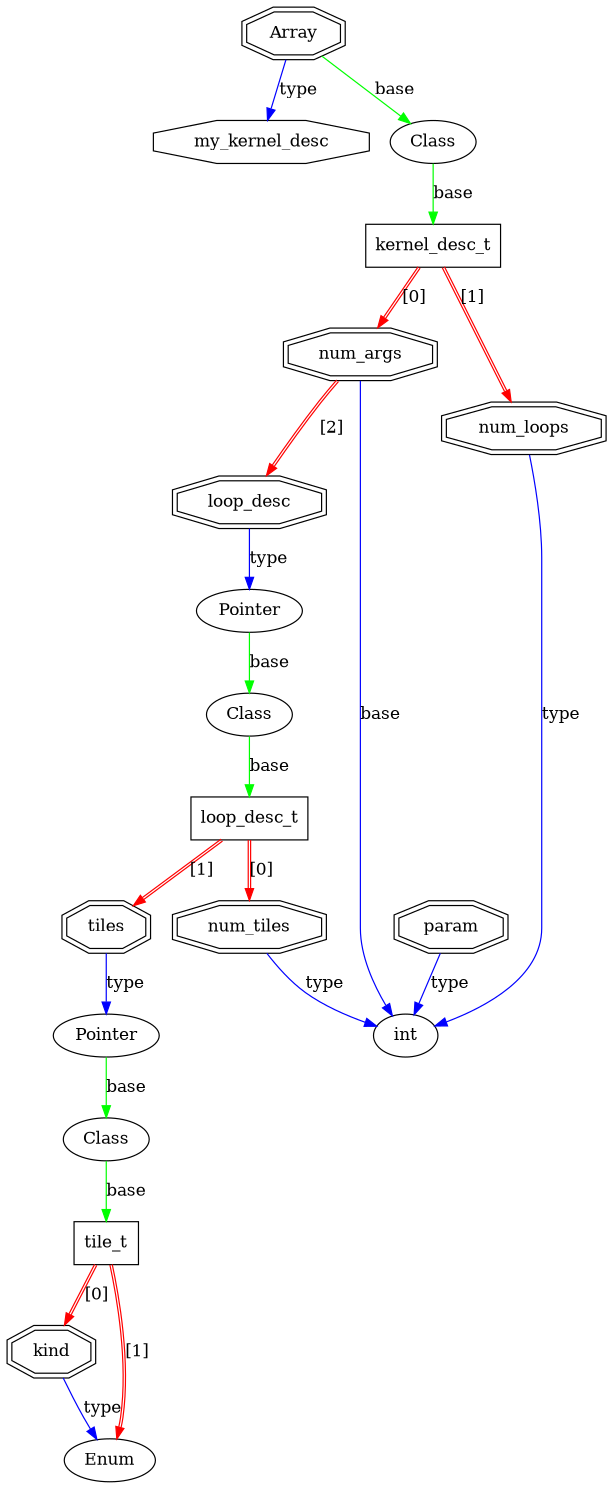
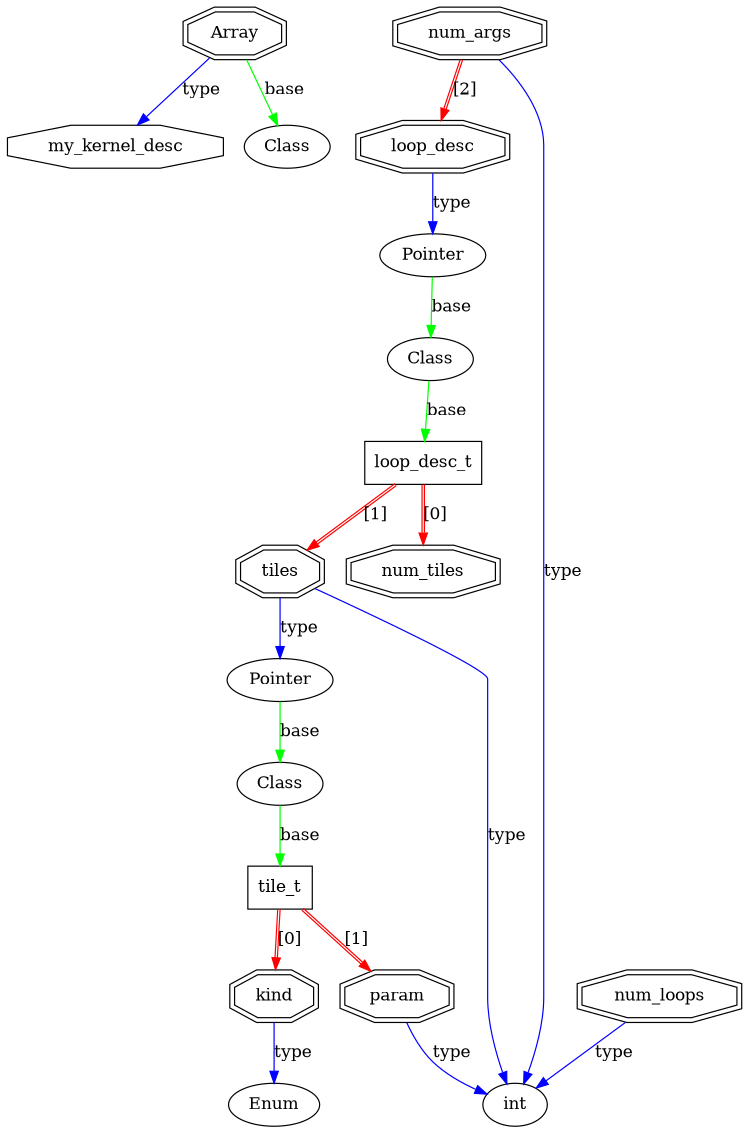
  digraph {
    node [shape=doubleoctagon]
    edge [color=blue]
    n1 [label=my_kernel_desc shape=octagon]
    n2 [label=Array]
    n3 [label=Class shape=oval]
-   n4 [label=kernel_desc_t shape=box]
    n5 [label=num_args]
    n6 [label=num_loops]
    n7 [label=loop_desc]
    n8 [label=int shape=oval]
    n9 [label=Pointer shape=oval]
    n10 [label=Class shape=oval]
    n11 [label=loop_desc_t shape=box]
    n12 [label=num_tiles]
    n13 [label=tiles]
    n14 [label=Pointer shape=oval]
    n15 [label=Class shape=oval]
    n16 [label=tile_t shape=box]
    n17 [label=kind]
    n18 [label=param]
    n19 [label=Enum shape=oval]
    n2 -> n1 [label=type]
    n2 -> n3 [color=green label=base]
-   n3 -> n4 [color=green label=base]
-   n4 -> n5 [color="red:red" label="[0]"]
-   n4 -> n6 [color="red:red" label="[1]"]
    n5 -> n7 [color="red:red" label="[2]"]
-   n5 -> n8 [label=base]
+   n5 -> n8 [label=type]
    n6 -> n8 [label=type]
    n7 -> n9 [label=type]
    n9 -> n10 [color=green label=base]
    n10 -> n11 [color=green label=base]
    n11 -> n12 [color="red:red" label="[0]"]
    n11 -> n13 [color="red:red" label="[1]"]
-   n12 -> n8 [label=type]
+   n13 -> n8 [label=type]
    n13 -> n14 [label=type]
    n14 -> n15 [color=green label=base]
    n15 -> n16 [color=green label=base]
    n16 -> n17 [color="red:red" label="[0]"]
-   n16 -> n19 [color="red:red" label="[1]"]
+   n16 -> n18 [color="red:red" label="[1]"]
    n17 -> n19 [label=type]
    n18 -> n8 [label=type]
  }
